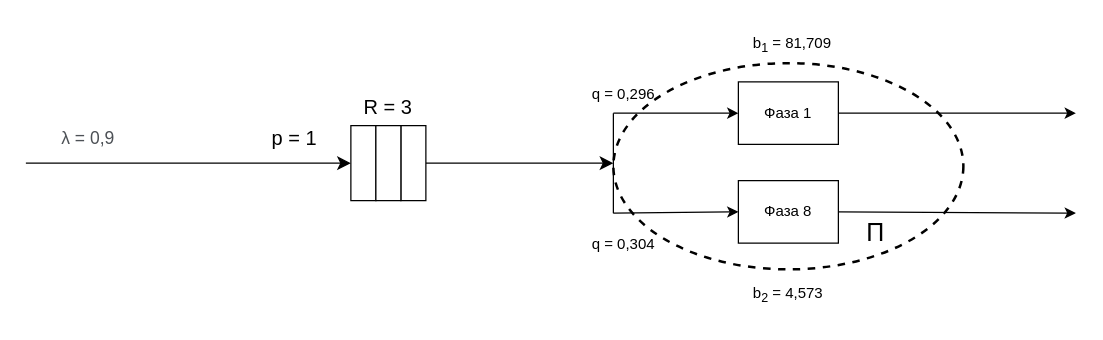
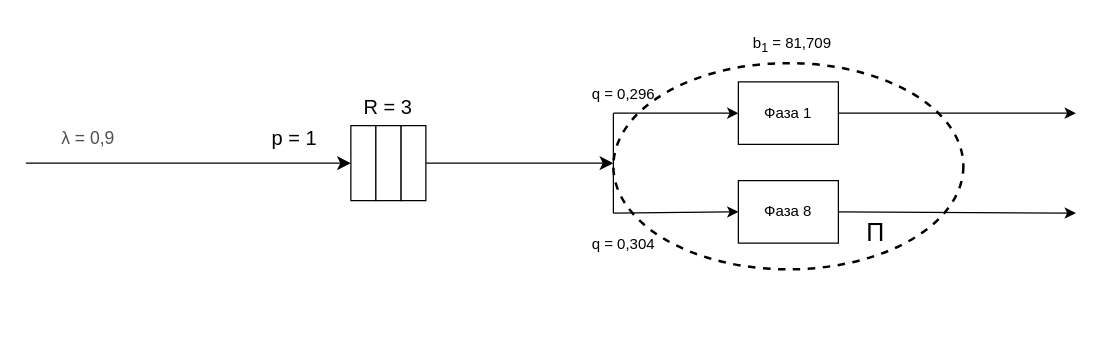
  <mxCell id="0" />
  <mxCell id="1" parent="0" />
  <mxCell id="2" value="" style="endArrow=classic;html=1;rounded=0;fontSize=12;startSize=8;endSize=8;curved=1;entryX=0;entryY=0.5;entryDx=0;entryDy=0;entryPerimeter=0;" edge="1" parent="1"><mxGeometry width="50" height="50" relative="1" as="geometry"><mxPoint x="340" y="130" as="sourcePoint" /><mxPoint x="490" y="130" as="targetPoint" /></mxGeometry></mxCell>
  <mxCell id="3" value="" style="rounded=0;whiteSpace=wrap;html=1;direction=south;" vertex="1" parent="1"><mxGeometry x="320" y="100" width="20" height="60" as="geometry" /></mxCell>
  <mxCell id="4" value="" style="rounded=0;whiteSpace=wrap;html=1;direction=south;" vertex="1" parent="1"><mxGeometry x="280" y="100" width="20" height="60" as="geometry" /></mxCell>
  <mxCell id="5" value="" style="rounded=0;whiteSpace=wrap;html=1;direction=south;" vertex="1" parent="1"><mxGeometry x="300" y="100" width="20" height="60" as="geometry" /></mxCell>
  <mxCell id="6" value="" style="endArrow=classic;html=1;rounded=0;fontSize=12;startSize=8;endSize=8;curved=1;entryX=0.5;entryY=1;entryDx=0;entryDy=0;" edge="1" parent="1" target="4"><mxGeometry width="50" height="50" relative="1" as="geometry"><mxPoint x="20" y="130" as="sourcePoint" /><mxPoint x="330" y="200" as="targetPoint" /></mxGeometry></mxCell>
  <mxCell id="7" value="R = 3" style="text;html=1;align=center;verticalAlign=middle;whiteSpace=wrap;rounded=0;fontSize=16;" vertex="1" parent="1"><mxGeometry x="280" y="70" width="60" height="30" as="geometry" /></mxCell>
  <mxCell id="8" value="p = 1" style="text;html=1;align=center;verticalAlign=middle;whiteSpace=wrap;rounded=0;fontSize=16;" vertex="1" parent="1"><mxGeometry x="200" y="90" width="70" height="40" as="geometry" /></mxCell>
  <mxCell id="9" value="&lt;span style=&quot;color: rgb(77, 81, 86); font-family: Arial, sans-serif; font-size: 14px; text-align: left;&quot;&gt;λ = 0,9&lt;/span&gt;" style="text;html=1;align=center;verticalAlign=middle;whiteSpace=wrap;rounded=0;" vertex="1" parent="1"><mxGeometry x="40" y="95" width="60" height="30" as="geometry" /></mxCell>
  <mxCell id="10" value="" style="strokeWidth=2;html=1;shape=mxgraph.flowchart.start_1;whiteSpace=wrap;dashed=1;" vertex="1" parent="1"><mxGeometry x="490" width="280" height="165" as="geometry" y="50" /></mxCell>
  <mxCell id="11" value="" style="rounded=0;whiteSpace=wrap;html=1;" vertex="1" parent="1"><mxGeometry x="590" y="65" width="80" height="50" as="geometry" /></mxCell>
  <mxCell id="12" value="" style="rounded=0;whiteSpace=wrap;html=1;" vertex="1" parent="1"><mxGeometry x="590" y="144" width="80" height="50" as="geometry" /></mxCell>
  <mxCell id="13" value="&lt;font style=&quot;font-size: 20px;&quot;&gt;П&lt;/font&gt;" style="text;html=1;align=center;verticalAlign=middle;whiteSpace=wrap;rounded=0;" vertex="1" parent="1"><mxGeometry x="670" y="170" width="60" height="30" as="geometry" /></mxCell>
  <mxCell id="14" value="" style="endArrow=classic;html=1;rounded=0;exitX=1;exitY=0.5;exitDx=0;exitDy=0;" edge="1" parent="1" source="12"><mxGeometry width="50" height="50" relative="1" as="geometry"><mxPoint x="470" y="190" as="sourcePoint" /><mxPoint x="860" y="170" as="targetPoint" /></mxGeometry></mxCell>
  <mxCell id="15" value="" style="endArrow=classic;html=1;rounded=0;exitX=1;exitY=0.5;exitDx=0;exitDy=0;" edge="1" parent="1" source="11"><mxGeometry width="50" height="50" relative="1" as="geometry"><mxPoint x="470" y="190" as="sourcePoint" /><mxPoint x="860" y="90" as="targetPoint" /></mxGeometry></mxCell>
  <mxCell id="16" value="Фаза 1" style="text;html=1;align=center;verticalAlign=middle;whiteSpace=wrap;rounded=0;" vertex="1" parent="1"><mxGeometry x="600" y="75" width="60" height="30" as="geometry" /></mxCell>
  <mxCell id="17" value="Фаза 8" style="text;html=1;align=center;verticalAlign=middle;whiteSpace=wrap;rounded=0;" vertex="1" parent="1"><mxGeometry x="600" y="154" width="60" height="30" as="geometry" /></mxCell>
  <mxCell id="18" value="" style="endArrow=none;html=1;rounded=0;" edge="1" parent="1"><mxGeometry width="50" height="50" relative="1" as="geometry"><mxPoint x="490" y="170" as="sourcePoint" /><mxPoint x="490" y="90" as="targetPoint" /></mxGeometry></mxCell>
  <mxCell id="19" value="" style="endArrow=classic;html=1;rounded=0;entryX=0;entryY=0.5;entryDx=0;entryDy=0;" edge="1" parent="1" target="11"><mxGeometry width="50" height="50" relative="1" as="geometry"><mxPoint x="490" y="90" as="sourcePoint" /><mxPoint x="520" y="140" as="targetPoint" /></mxGeometry></mxCell>
  <mxCell id="20" value="" style="endArrow=classic;html=1;rounded=0;entryX=0;entryY=0.5;entryDx=0;entryDy=0;" edge="1" parent="1" target="12"><mxGeometry width="50" height="50" relative="1" as="geometry"><mxPoint x="490" y="170" as="sourcePoint" /><mxPoint x="520" y="140" as="targetPoint" /></mxGeometry></mxCell>
  <mxCell id="21" value="b&lt;sub&gt;1&lt;/sub&gt;&amp;nbsp;= 81,709&amp;nbsp;" style="text;html=1;align=center;verticalAlign=middle;whiteSpace=wrap;rounded=0;" vertex="1" parent="1"><mxGeometry x="600" y="20" width="70" height="30" as="geometry" /></mxCell>
- <mxCell id="22" value="b&lt;sub&gt;2&lt;/sub&gt;&amp;nbsp;= 4,573" style="text;html=1;align=center;verticalAlign=middle;whiteSpace=wrap;rounded=0;" vertex="1" parent="1"><mxGeometry x="600" y="220" width="60" height="30" as="geometry" /></mxCell>
  <mxCell id="23" value="q = 0,304&amp;nbsp;" style="text;html=1;align=center;verticalAlign=middle;whiteSpace=wrap;rounded=0;" vertex="1" parent="1"><mxGeometry x="470" y="180" width="60" height="30" as="geometry" /></mxCell>
  <mxCell id="24" value="q = 0,296&amp;nbsp;" style="text;html=1;align=center;verticalAlign=middle;whiteSpace=wrap;rounded=0;" vertex="1" parent="1"><mxGeometry x="470" y="60" width="60" height="30" as="geometry" /></mxCell>
